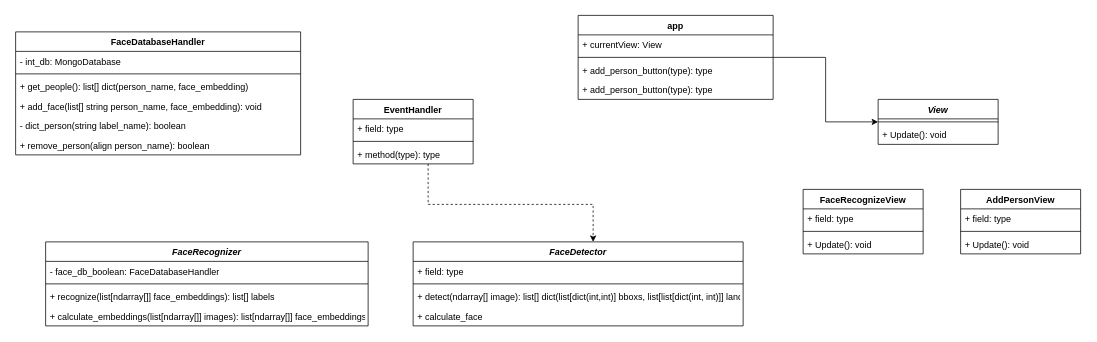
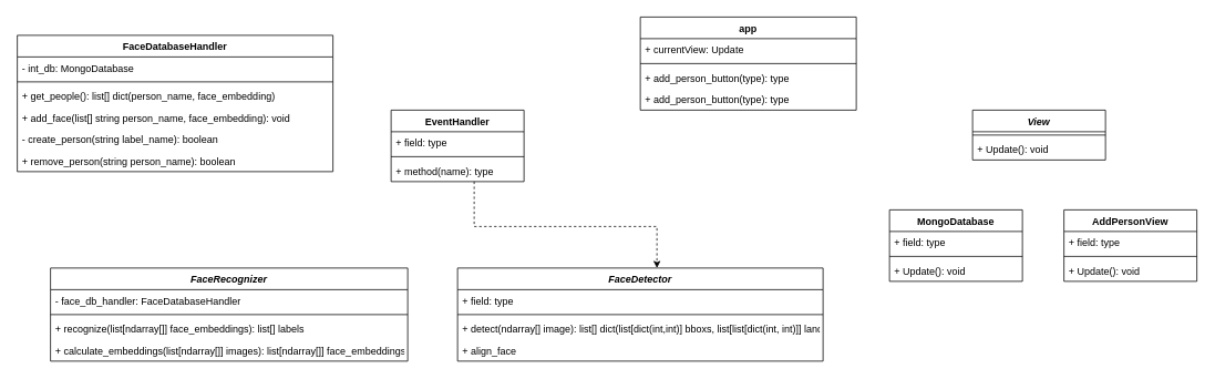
  <mxCell id="0" />
  <mxCell id="1" parent="0" />
  <mxCell id="2" value="FaceRecognizer" style="swimlane;fontStyle=3;align=center;verticalAlign=top;childLayout=stackLayout;horizontal=1;startSize=26;horizontalStack=0;resizeParent=1;resizeParentMax=0;resizeLast=0;collapsible=1;marginBottom=0;rounded=0;" vertex="1" parent="1"><mxGeometry x="60" y="322" width="430" height="112" as="geometry" /></mxCell>
- <mxCell id="3" value="- face_db_boolean: FaceDatabaseHandler" style="text;strokeColor=none;fillColor=none;align=left;verticalAlign=top;spacingLeft=4;spacingRight=4;overflow=hidden;rotatable=0;points=[[0,0.5],[1,0.5]];portConstraint=eastwest;" vertex="1" parent="2"><mxGeometry y="26" width="430" height="26" as="geometry" /></mxCell>
+ <mxCell id="3" value="- face_db_handler: FaceDatabaseHandler" style="text;strokeColor=none;fillColor=none;align=left;verticalAlign=top;spacingLeft=4;spacingRight=4;overflow=hidden;rotatable=0;points=[[0,0.5],[1,0.5]];portConstraint=eastwest;" vertex="1" parent="2"><mxGeometry y="26" width="430" height="26" as="geometry" /></mxCell>
  <mxCell id="4" value="" style="line;strokeWidth=1;fillColor=none;align=left;verticalAlign=middle;spacingTop=-1;spacingLeft=3;spacingRight=3;rotatable=0;labelPosition=right;points=[];portConstraint=eastwest;" vertex="1" parent="2"><mxGeometry y="52" width="430" height="8" as="geometry" /></mxCell>
  <mxCell id="5" value="+ recognize(list[ndarray[]] face_embeddings): list[] labels" style="text;strokeColor=none;fillColor=none;align=left;verticalAlign=top;spacingLeft=4;spacingRight=4;overflow=hidden;rotatable=0;points=[[0,0.5],[1,0.5]];portConstraint=eastwest;" vertex="1" parent="2"><mxGeometry y="60" width="430" height="26" as="geometry" /></mxCell>
  <mxCell id="6" value="+ calculate_embeddings(list[ndarray[]] images): list[ndarray[]] face_embeddings" style="text;strokeColor=none;fillColor=none;align=left;verticalAlign=top;spacingLeft=4;spacingRight=4;overflow=hidden;rotatable=0;points=[[0,0.5],[1,0.5]];portConstraint=eastwest;" vertex="1" parent="2"><mxGeometry y="86" width="430" height="26" as="geometry" /></mxCell>
  <mxCell id="7" value="FaceDatabaseHandler" style="swimlane;fontStyle=1;align=center;verticalAlign=top;childLayout=stackLayout;horizontal=1;startSize=26;horizontalStack=0;resizeParent=1;resizeParentMax=0;resizeLast=0;collapsible=1;marginBottom=0;rounded=0;" vertex="1" parent="1"><mxGeometry x="20" y="42" width="380" height="164" as="geometry" /></mxCell>
  <mxCell id="8" value="- int_db: MongoDatabase" style="text;strokeColor=none;fillColor=none;align=left;verticalAlign=top;spacingLeft=4;spacingRight=4;overflow=hidden;rotatable=0;points=[[0,0.5],[1,0.5]];portConstraint=eastwest;" vertex="1" parent="7"><mxGeometry y="26" width="380" height="26" as="geometry" /></mxCell>
  <mxCell id="9" value="" style="line;strokeWidth=1;fillColor=none;align=left;verticalAlign=middle;spacingTop=-1;spacingLeft=3;spacingRight=3;rotatable=0;labelPosition=right;points=[];portConstraint=eastwest;" vertex="1" parent="7"><mxGeometry y="52" width="380" height="8" as="geometry" /></mxCell>
  <mxCell id="10" value="+ get_people(): list[] dict(person_name, face_embedding)" style="text;strokeColor=none;fillColor=none;align=left;verticalAlign=top;spacingLeft=4;spacingRight=4;overflow=hidden;rotatable=0;points=[[0,0.5],[1,0.5]];portConstraint=eastwest;" vertex="1" parent="7"><mxGeometry y="60" width="380" height="26" as="geometry" /></mxCell>
  <mxCell id="11" value="+ add_face(list[] string person_name, face_embedding): void" style="text;strokeColor=none;fillColor=none;align=left;verticalAlign=top;spacingLeft=4;spacingRight=4;overflow=hidden;rotatable=0;points=[[0,0.5],[1,0.5]];portConstraint=eastwest;" vertex="1" parent="7"><mxGeometry y="86" width="380" height="26" as="geometry" /></mxCell>
- <mxCell id="12" value="- dict_person(string label_name): boolean" style="text;strokeColor=none;fillColor=none;align=left;verticalAlign=top;spacingLeft=4;spacingRight=4;overflow=hidden;rotatable=0;points=[[0,0.5],[1,0.5]];portConstraint=eastwest;" vertex="1" parent="7"><mxGeometry y="112" width="380" height="26" as="geometry" /></mxCell>
- <mxCell id="13" value="+ remove_person(align person_name): boolean" style="text;strokeColor=none;fillColor=none;align=left;verticalAlign=top;spacingLeft=4;spacingRight=4;overflow=hidden;rotatable=0;points=[[0,0.5],[1,0.5]];portConstraint=eastwest;" vertex="1" parent="7"><mxGeometry y="138" width="380" height="26" as="geometry" /></mxCell>
+ <mxCell id="12" value="- create_person(string label_name): boolean" style="text;strokeColor=none;fillColor=none;align=left;verticalAlign=top;spacingLeft=4;spacingRight=4;overflow=hidden;rotatable=0;points=[[0,0.5],[1,0.5]];portConstraint=eastwest;" vertex="1" parent="7"><mxGeometry y="112" width="380" height="26" as="geometry" /></mxCell>
+ <mxCell id="13" value="+ remove_person(string person_name): boolean" style="text;strokeColor=none;fillColor=none;align=left;verticalAlign=top;spacingLeft=4;spacingRight=4;overflow=hidden;rotatable=0;points=[[0,0.5],[1,0.5]];portConstraint=eastwest;" vertex="1" parent="7"><mxGeometry y="138" width="380" height="26" as="geometry" /></mxCell>
  <mxCell id="14" value="FaceDetector" style="swimlane;fontStyle=3;align=center;verticalAlign=top;childLayout=stackLayout;horizontal=1;startSize=26;horizontalStack=0;resizeParent=1;resizeParentMax=0;resizeLast=0;collapsible=1;marginBottom=0;rounded=0;" vertex="1" parent="1"><mxGeometry x="550" y="322" width="440" height="112" as="geometry" /></mxCell>
  <mxCell id="15" value="+ field: type" style="text;strokeColor=none;fillColor=none;align=left;verticalAlign=top;spacingLeft=4;spacingRight=4;overflow=hidden;rotatable=0;points=[[0,0.5],[1,0.5]];portConstraint=eastwest;" vertex="1" parent="14"><mxGeometry y="26" width="440" height="26" as="geometry" /></mxCell>
  <mxCell id="16" value="" style="line;strokeWidth=1;fillColor=none;align=left;verticalAlign=middle;spacingTop=-1;spacingLeft=3;spacingRight=3;rotatable=0;labelPosition=right;points=[];portConstraint=eastwest;" vertex="1" parent="14"><mxGeometry y="52" width="440" height="8" as="geometry" /></mxCell>
  <mxCell id="17" value="+ detect(ndarray[] image): list[] dict(list[dict(int,int)] bboxs, list[list[dict(int, int)]] landmarks)" style="text;strokeColor=none;fillColor=none;align=left;verticalAlign=top;spacingLeft=4;spacingRight=4;overflow=hidden;rotatable=0;points=[[0,0.5],[1,0.5]];portConstraint=eastwest;" vertex="1" parent="14"><mxGeometry y="60" width="440" height="26" as="geometry" /></mxCell>
- <mxCell id="18" value="+ calculate_face" style="text;strokeColor=none;fillColor=none;align=left;verticalAlign=top;spacingLeft=4;spacingRight=4;overflow=hidden;rotatable=0;points=[[0,0.5],[1,0.5]];portConstraint=eastwest;" vertex="1" parent="14"><mxGeometry y="86" width="440" height="26" as="geometry" /></mxCell>
- <mxCell id="19" style="edgeStyle=orthogonalEdgeStyle;rounded=0;orthogonalLoop=1;jettySize=auto;html=1;" edge="1" parent="1" source="20" target="30"><mxGeometry relative="1" as="geometry" /></mxCell>
+ <mxCell id="18" value="+ align_face" style="text;strokeColor=none;fillColor=none;align=left;verticalAlign=top;spacingLeft=4;spacingRight=4;overflow=hidden;rotatable=0;points=[[0,0.5],[1,0.5]];portConstraint=eastwest;" vertex="1" parent="14"><mxGeometry y="86" width="440" height="26" as="geometry" /></mxCell>
  <mxCell id="20" value="app" style="swimlane;fontStyle=1;align=center;verticalAlign=top;childLayout=stackLayout;horizontal=1;startSize=26;horizontalStack=0;resizeParent=1;resizeParentMax=0;resizeLast=0;collapsible=1;marginBottom=0;rounded=0;" vertex="1" parent="1"><mxGeometry x="770" y="20" width="260" height="112" as="geometry" /></mxCell>
- <mxCell id="21" value="+ currentView: View" style="text;strokeColor=none;fillColor=none;align=left;verticalAlign=top;spacingLeft=4;spacingRight=4;overflow=hidden;rotatable=0;points=[[0,0.5],[1,0.5]];portConstraint=eastwest;" vertex="1" parent="20"><mxGeometry y="26" width="260" height="26" as="geometry" /></mxCell>
+ <mxCell id="21" value="+ currentView: Update" style="text;strokeColor=none;fillColor=none;align=left;verticalAlign=top;spacingLeft=4;spacingRight=4;overflow=hidden;rotatable=0;points=[[0,0.5],[1,0.5]];portConstraint=eastwest;" vertex="1" parent="20"><mxGeometry y="26" width="260" height="26" as="geometry" /></mxCell>
  <mxCell id="22" value="" style="line;strokeWidth=1;fillColor=none;align=left;verticalAlign=middle;spacingTop=-1;spacingLeft=3;spacingRight=3;rotatable=0;labelPosition=right;points=[];portConstraint=eastwest;" vertex="1" parent="20"><mxGeometry y="52" width="260" height="8" as="geometry" /></mxCell>
  <mxCell id="23" value="+ add_person_button(type): type" style="text;strokeColor=none;fillColor=none;align=left;verticalAlign=top;spacingLeft=4;spacingRight=4;overflow=hidden;rotatable=0;points=[[0,0.5],[1,0.5]];portConstraint=eastwest;" vertex="1" parent="20"><mxGeometry y="60" width="260" height="26" as="geometry" /></mxCell>
  <mxCell id="24" value="+ add_person_button(type): type" style="text;strokeColor=none;fillColor=none;align=left;verticalAlign=top;spacingLeft=4;spacingRight=4;overflow=hidden;rotatable=0;points=[[0,0.5],[1,0.5]];portConstraint=eastwest;" vertex="1" parent="20"><mxGeometry y="86" width="260" height="26" as="geometry" /></mxCell>
  <mxCell id="25" style="edgeStyle=orthogonalEdgeStyle;rounded=0;orthogonalLoop=1;jettySize=auto;html=1;dashed=1;" edge="1" parent="1" source="26" target="14"><mxGeometry relative="1" as="geometry"><Array as="points"><mxPoint x="570" y="272" /><mxPoint x="790" y="272" /></Array></mxGeometry></mxCell>
  <mxCell id="26" value="EventHandler" style="swimlane;fontStyle=1;align=center;verticalAlign=top;childLayout=stackLayout;horizontal=1;startSize=26;horizontalStack=0;resizeParent=1;resizeParentMax=0;resizeLast=0;collapsible=1;marginBottom=0;rounded=0;" vertex="1" parent="1"><mxGeometry x="470" y="132" width="160" height="86" as="geometry" /></mxCell>
  <mxCell id="27" value="+ field: type" style="text;strokeColor=none;fillColor=none;align=left;verticalAlign=top;spacingLeft=4;spacingRight=4;overflow=hidden;rotatable=0;points=[[0,0.5],[1,0.5]];portConstraint=eastwest;" vertex="1" parent="26"><mxGeometry y="26" width="160" height="26" as="geometry" /></mxCell>
  <mxCell id="28" value="" style="line;strokeWidth=1;fillColor=none;align=left;verticalAlign=middle;spacingTop=-1;spacingLeft=3;spacingRight=3;rotatable=0;labelPosition=right;points=[];portConstraint=eastwest;" vertex="1" parent="26"><mxGeometry y="52" width="160" height="8" as="geometry" /></mxCell>
- <mxCell id="29" value="+ method(type): type" style="text;strokeColor=none;fillColor=none;align=left;verticalAlign=top;spacingLeft=4;spacingRight=4;overflow=hidden;rotatable=0;points=[[0,0.5],[1,0.5]];portConstraint=eastwest;" vertex="1" parent="26"><mxGeometry y="60" width="160" height="26" as="geometry" /></mxCell>
+ <mxCell id="29" value="+ method(name): type" style="text;strokeColor=none;fillColor=none;align=left;verticalAlign=top;spacingLeft=4;spacingRight=4;overflow=hidden;rotatable=0;points=[[0,0.5],[1,0.5]];portConstraint=eastwest;" vertex="1" parent="26"><mxGeometry y="60" width="160" height="26" as="geometry" /></mxCell>
  <mxCell id="30" value="View" style="swimlane;fontStyle=3;align=center;verticalAlign=top;childLayout=stackLayout;horizontal=1;startSize=26;horizontalStack=0;resizeParent=1;resizeParentMax=0;resizeLast=0;collapsible=1;marginBottom=0;rounded=0;" vertex="1" parent="1"><mxGeometry x="1170" y="132" width="160" height="60" as="geometry" /></mxCell>
  <mxCell id="31" value="" style="line;strokeWidth=1;fillColor=none;align=left;verticalAlign=middle;spacingTop=-1;spacingLeft=3;spacingRight=3;rotatable=0;labelPosition=right;points=[];portConstraint=eastwest;" vertex="1" parent="30"><mxGeometry y="26" width="160" height="8" as="geometry" /></mxCell>
  <mxCell id="32" value="+ Update(): void" style="text;strokeColor=none;fillColor=none;align=left;verticalAlign=top;spacingLeft=4;spacingRight=4;overflow=hidden;rotatable=0;points=[[0,0.5],[1,0.5]];portConstraint=eastwest;" vertex="1" parent="30"><mxGeometry y="34" width="160" height="26" as="geometry" /></mxCell>
  <mxCell id="33" value="AddPersonView" style="swimlane;fontStyle=1;align=center;verticalAlign=top;childLayout=stackLayout;horizontal=1;startSize=26;horizontalStack=0;resizeParent=1;resizeParentMax=0;resizeLast=0;collapsible=1;marginBottom=0;rounded=0;" vertex="1" parent="1"><mxGeometry x="1280" y="252" width="160" height="86" as="geometry" /></mxCell>
  <mxCell id="34" value="+ field: type" style="text;strokeColor=none;fillColor=none;align=left;verticalAlign=top;spacingLeft=4;spacingRight=4;overflow=hidden;rotatable=0;points=[[0,0.5],[1,0.5]];portConstraint=eastwest;" vertex="1" parent="33"><mxGeometry y="26" width="160" height="26" as="geometry" /></mxCell>
  <mxCell id="35" value="" style="line;strokeWidth=1;fillColor=none;align=left;verticalAlign=middle;spacingTop=-1;spacingLeft=3;spacingRight=3;rotatable=0;labelPosition=right;points=[];portConstraint=eastwest;" vertex="1" parent="33"><mxGeometry y="52" width="160" height="8" as="geometry" /></mxCell>
  <mxCell id="36" value="+ Update(): void" style="text;strokeColor=none;fillColor=none;align=left;verticalAlign=top;spacingLeft=4;spacingRight=4;overflow=hidden;rotatable=0;points=[[0,0.5],[1,0.5]];portConstraint=eastwest;" vertex="1" parent="33"><mxGeometry y="60" width="160" height="26" as="geometry" /></mxCell>
- <mxCell id="37" value="FaceRecognizeView" style="swimlane;fontStyle=1;align=center;verticalAlign=top;childLayout=stackLayout;horizontal=1;startSize=26;horizontalStack=0;resizeParent=1;resizeParentMax=0;resizeLast=0;collapsible=1;marginBottom=0;rounded=0;" vertex="1" parent="1"><mxGeometry x="1070" y="252" width="160" height="86" as="geometry" /></mxCell>
+ <mxCell id="37" value="MongoDatabase" style="swimlane;fontStyle=1;align=center;verticalAlign=top;childLayout=stackLayout;horizontal=1;startSize=26;horizontalStack=0;resizeParent=1;resizeParentMax=0;resizeLast=0;collapsible=1;marginBottom=0;rounded=0;" vertex="1" parent="1"><mxGeometry x="1070" y="252" width="160" height="86" as="geometry" /></mxCell>
  <mxCell id="38" value="+ field: type" style="text;strokeColor=none;fillColor=none;align=left;verticalAlign=top;spacingLeft=4;spacingRight=4;overflow=hidden;rotatable=0;points=[[0,0.5],[1,0.5]];portConstraint=eastwest;" vertex="1" parent="37"><mxGeometry y="26" width="160" height="26" as="geometry" /></mxCell>
  <mxCell id="39" value="" style="line;strokeWidth=1;fillColor=none;align=left;verticalAlign=middle;spacingTop=-1;spacingLeft=3;spacingRight=3;rotatable=0;labelPosition=right;points=[];portConstraint=eastwest;" vertex="1" parent="37"><mxGeometry y="52" width="160" height="8" as="geometry" /></mxCell>
  <mxCell id="40" value="+ Update(): void" style="text;strokeColor=none;fillColor=none;align=left;verticalAlign=top;spacingLeft=4;spacingRight=4;overflow=hidden;rotatable=0;points=[[0,0.5],[1,0.5]];portConstraint=eastwest;" vertex="1" parent="37"><mxGeometry y="60" width="160" height="26" as="geometry" /></mxCell>
